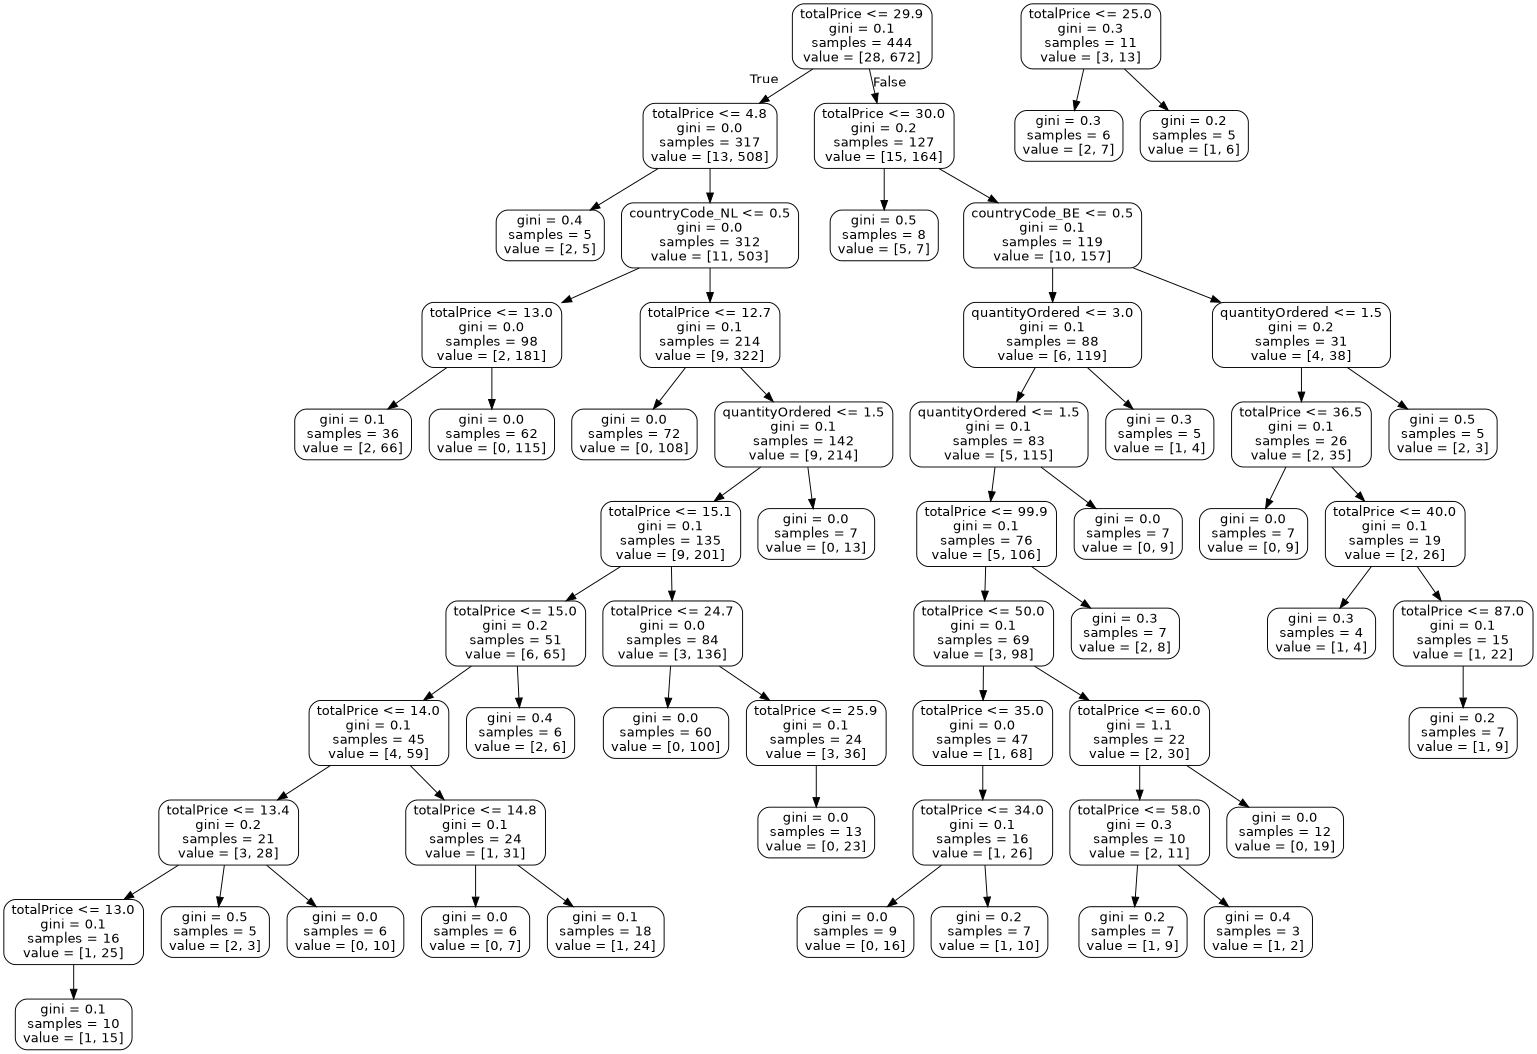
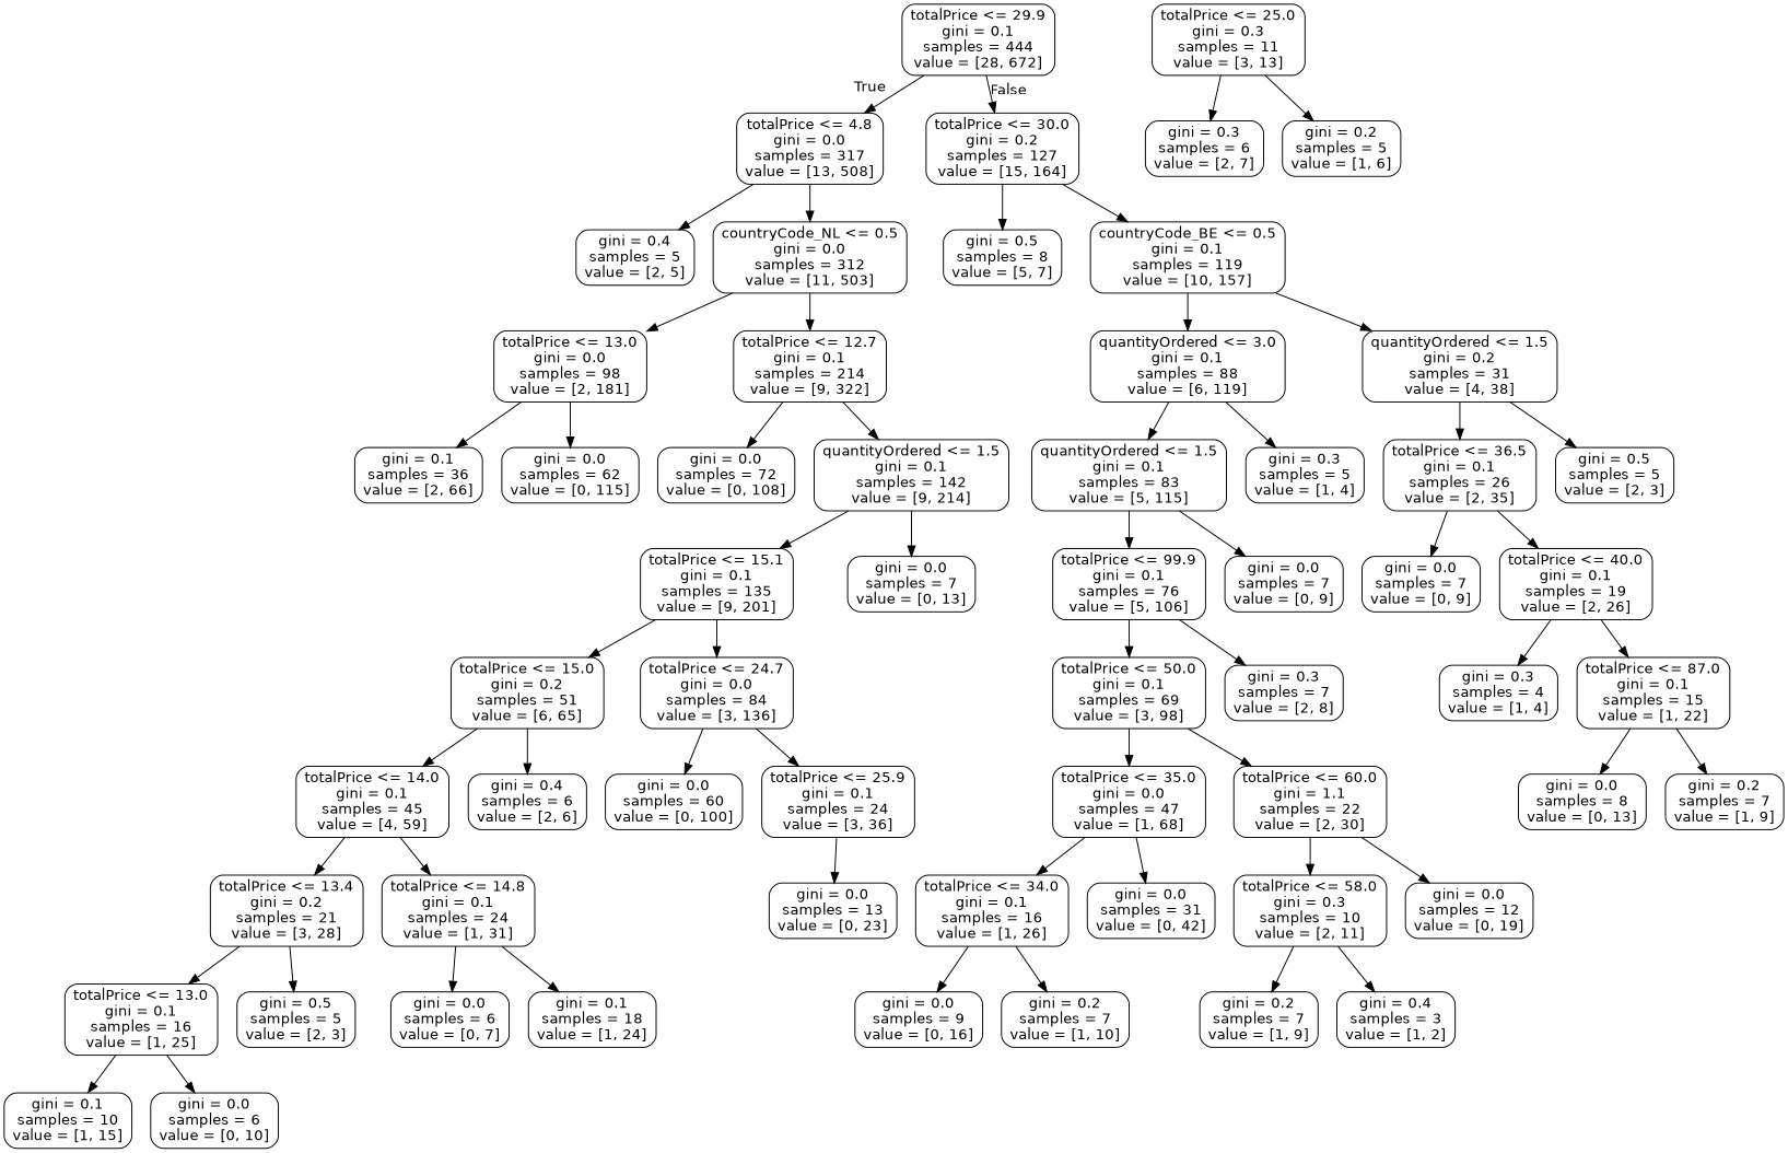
  digraph {
    node [color=black fontname=helvetica shape=box style=rounded]
    edge [fontname=helvetica]
    n1 [label="totalPrice <= 29.9\ngini = 0.1\nsamples = 444\nvalue = [28, 672]"]
    n2 [label="totalPrice <= 4.8\ngini = 0.0\nsamples = 317\nvalue = [13, 508]"]
    n3 [label="totalPrice <= 30.0\ngini = 0.2\nsamples = 127\nvalue = [15, 164]"]
    n4 [label="gini = 0.4\nsamples = 5\nvalue = [2, 5]"]
    n5 [label="countryCode_NL <= 0.5\ngini = 0.0\nsamples = 312\nvalue = [11, 503]"]
    n6 [label="gini = 0.5\nsamples = 8\nvalue = [5, 7]"]
    n7 [label="countryCode_BE <= 0.5\ngini = 0.1\nsamples = 119\nvalue = [10, 157]"]
    n8 [label="totalPrice <= 13.0\ngini = 0.0\nsamples = 98\nvalue = [2, 181]"]
    n9 [label="totalPrice <= 12.7\ngini = 0.1\nsamples = 214\nvalue = [9, 322]"]
    n10 [label="gini = 0.1\nsamples = 36\nvalue = [2, 66]"]
    n11 [label="gini = 0.0\nsamples = 62\nvalue = [0, 115]"]
    n12 [label="gini = 0.0\nsamples = 72\nvalue = [0, 108]"]
    n13 [label="quantityOrdered <= 1.5\ngini = 0.1\nsamples = 142\nvalue = [9, 214]"]
    n14 [label="totalPrice <= 15.1\ngini = 0.1\nsamples = 135\nvalue = [9, 201]"]
    n15 [label="gini = 0.0\nsamples = 7\nvalue = [0, 13]"]
    n16 [label="totalPrice <= 15.0\ngini = 0.2\nsamples = 51\nvalue = [6, 65]"]
    n17 [label="totalPrice <= 24.7\ngini = 0.0\nsamples = 84\nvalue = [3, 136]"]
    n18 [label="totalPrice <= 14.0\ngini = 0.1\nsamples = 45\nvalue = [4, 59]"]
    n19 [label="gini = 0.4\nsamples = 6\nvalue = [2, 6]"]
    n20 [label="gini = 0.0\nsamples = 60\nvalue = [0, 100]"]
    n21 [label="totalPrice <= 25.9\ngini = 0.1\nsamples = 24\nvalue = [3, 36]"]
    n22 [label="totalPrice <= 13.4\ngini = 0.2\nsamples = 21\nvalue = [3, 28]"]
    n23 [label="totalPrice <= 14.8\ngini = 0.1\nsamples = 24\nvalue = [1, 31]"]
    n24 [label="totalPrice <= 13.0\ngini = 0.1\nsamples = 16\nvalue = [1, 25]"]
    n25 [label="gini = 0.5\nsamples = 5\nvalue = [2, 3]"]
    n26 [label="gini = 0.0\nsamples = 6\nvalue = [0, 7]"]
    n27 [label="gini = 0.1\nsamples = 18\nvalue = [1, 24]"]
    n28 [label="gini = 0.1\nsamples = 10\nvalue = [1, 15]"]
    n29 [label="gini = 0.0\nsamples = 6\nvalue = [0, 10]"]
    n30 [label="gini = 0.0\nsamples = 13\nvalue = [0, 23]"]
    n31 [label="totalPrice <= 25.0\ngini = 0.3\nsamples = 11\nvalue = [3, 13]"]
    n32 [label="gini = 0.3\nsamples = 6\nvalue = [2, 7]"]
    n33 [label="gini = 0.2\nsamples = 5\nvalue = [1, 6]"]
    n34 [label="quantityOrdered <= 3.0\ngini = 0.1\nsamples = 88\nvalue = [6, 119]"]
    n35 [label="quantityOrdered <= 1.5\ngini = 0.2\nsamples = 31\nvalue = [4, 38]"]
    n36 [label="quantityOrdered <= 1.5\ngini = 0.1\nsamples = 83\nvalue = [5, 115]"]
    n37 [label="gini = 0.3\nsamples = 5\nvalue = [1, 4]"]
    n38 [label="totalPrice <= 36.5\ngini = 0.1\nsamples = 26\nvalue = [2, 35]"]
    n39 [label="gini = 0.5\nsamples = 5\nvalue = [2, 3]"]
    n40 [label="totalPrice <= 99.9\ngini = 0.1\nsamples = 76\nvalue = [5, 106]"]
    n41 [label="gini = 0.0\nsamples = 7\nvalue = [0, 9]"]
    n42 [label="totalPrice <= 50.0\ngini = 0.1\nsamples = 69\nvalue = [3, 98]"]
    n43 [label="gini = 0.3\nsamples = 7\nvalue = [2, 8]"]
    n44 [label="totalPrice <= 35.0\ngini = 0.0\nsamples = 47\nvalue = [1, 68]"]
    n45 [label="totalPrice <= 60.0\ngini = 1.1\nsamples = 22\nvalue = [2, 30]"]
    n46 [label="totalPrice <= 34.0\ngini = 0.1\nsamples = 16\nvalue = [1, 26]"]
+   n47 [label="gini = 0.0\nsamples = 31\nvalue = [0, 42]"]
    n48 [label="totalPrice <= 58.0\ngini = 0.3\nsamples = 10\nvalue = [2, 11]"]
    n49 [label="gini = 0.0\nsamples = 12\nvalue = [0, 19]"]
    n50 [label="gini = 0.0\nsamples = 9\nvalue = [0, 16]"]
    n51 [label="gini = 0.2\nsamples = 7\nvalue = [1, 10]"]
    n52 [label="gini = 0.2\nsamples = 7\nvalue = [1, 9]"]
    n53 [label="gini = 0.4\nsamples = 3\nvalue = [1, 2]"]
    n54 [label="gini = 0.0\nsamples = 7\nvalue = [0, 9]"]
    n55 [label="totalPrice <= 40.0\ngini = 0.1\nsamples = 19\nvalue = [2, 26]"]
    n56 [label="gini = 0.3\nsamples = 4\nvalue = [1, 4]"]
    n57 [label="totalPrice <= 87.0\ngini = 0.1\nsamples = 15\nvalue = [1, 22]"]
+   n58 [label="gini = 0.0\nsamples = 8\nvalue = [0, 13]"]
    n59 [label="gini = 0.2\nsamples = 7\nvalue = [1, 9]"]
    n1 -> n2 [headlabel=True labelangle=45 labeldistance=2.5]
    n1 -> n3 [headlabel=False labelangle=-45 labeldistance=2.5]
    n2 -> n4
    n2 -> n5
    n3 -> n6
    n3 -> n7
    n5 -> n8
    n5 -> n9
    n7 -> n34
    n7 -> n35
    n8 -> n10
    n8 -> n11
    n9 -> n12
    n9 -> n13
    n13 -> n14
    n13 -> n15
    n14 -> n16
    n14 -> n17
    n16 -> n18
    n16 -> n19
    n17 -> n20
    n17 -> n21
    n18 -> n22
    n18 -> n23
    n21 -> n30
    n22 -> n24
    n22 -> n25
    n23 -> n26
    n23 -> n27
    n24 -> n28
-   n22 -> n29
+   n24 -> n29
    n31 -> n32
    n31 -> n33
    n34 -> n36
    n34 -> n37
    n35 -> n38
    n35 -> n39
    n36 -> n40
    n36 -> n41
    n38 -> n54
    n38 -> n55
    n40 -> n42
    n40 -> n43
    n42 -> n44
    n42 -> n45
    n44 -> n46
+   n44 -> n47
    n45 -> n48
    n45 -> n49
    n46 -> n50
    n46 -> n51
    n48 -> n52
    n48 -> n53
    n55 -> n56
    n55 -> n57
+   n57 -> n58
    n57 -> n59
  }
